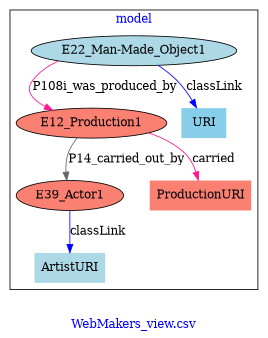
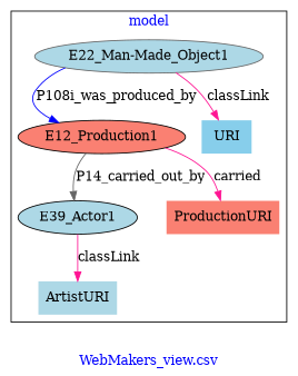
  digraph {
    fontcolor=blue
    label="WebMakers_view.csv"
    remincross=true
    node [color=black fillcolor=salmon style=filled]
    edge [color=deeppink fontcolor=black]
    n1 [label=E12_Production1]
-   n2 [label=E39_Actor1]
-   n3 [fillcolor=lightblue label="E22_Man-Made_Object1"]
+   n2 [fillcolor=lightblue label=E39_Actor1]
+   n3 [color=gray40 fillcolor=lightblue label="E22_Man-Made_Object1"]
    n4 [color=gray40 fillcolor=lightblue label=ArtistURI shape=plaintext]
    n5 [color=darkorange fillcolor=skyblue label=URI shape=plaintext]
    n6 [label=ProductionURI shape=plaintext]
    subgraph cluster_1 {
      label=model
      n1
      n2
      n3
      n4
      n5
      n6
    }
    n1 -> n2 [color=gray40 label=P14_carried_out_by]
    n1 -> n6 [label=carried]
-   n2 -> n4 [color=blue label=classLink]
-   n3 -> n1 [label=P108i_was_produced_by]
-   n3 -> n5 [color=blue label=classLink]
+   n2 -> n4 [label=classLink]
+   n3 -> n1 [color=blue label=P108i_was_produced_by]
+   n3 -> n5 [label=classLink]
  }
